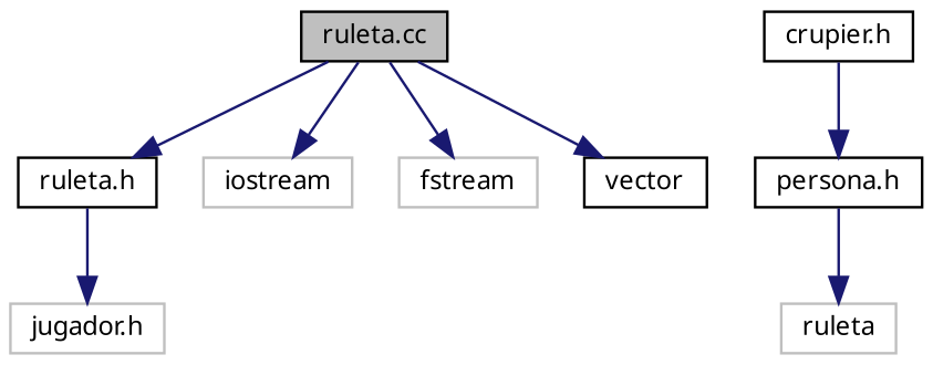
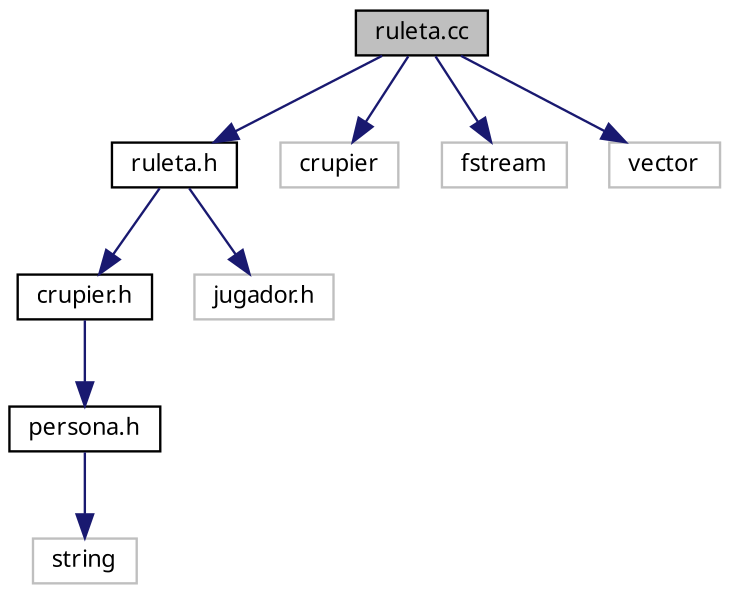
  digraph {
    fontname="Noto Sans"
    node [color=grey75 fillcolor=white fontname="Noto Sans" fontsize=10 shape=record style=filled]
    edge [color=midnightblue fontname="Noto Sans" fontsize=10 labelfontname=Helvetica labelfontsize=10 style=solid]
    n1 [color=black fillcolor=grey75 fontcolor=black height=0.2 label="ruleta.cc" width=0.4]
    n2 [color=black height=0.2 label="ruleta.h" width=0.4]
-   n3 [height=0.2 label=iostream width=0.4]
+   n3 [height=0.2 label=crupier width=0.4]
    n4 [height=0.2 label=fstream width=0.4]
-   n5 [color=black height=0.2 label=vector width=0.4]
+   n5 [height=0.2 label=vector width=0.4]
    n6 [color=black height=0.2 label="crupier.h" width=0.4]
    n7 [height=0.2 label="jugador.h" width=0.4]
    n8 [color=black height=0.2 label="persona.h" width=0.4]
-   n9 [height=0.2 label=ruleta width=0.4]
+   n9 [height=0.2 label=string width=0.4]
    n1 -> n2
    n1 -> n3
    n1 -> n4
    n1 -> n5
+   n2 -> n6
    n2 -> n7
    n6 -> n8
    n8 -> n9
  }
